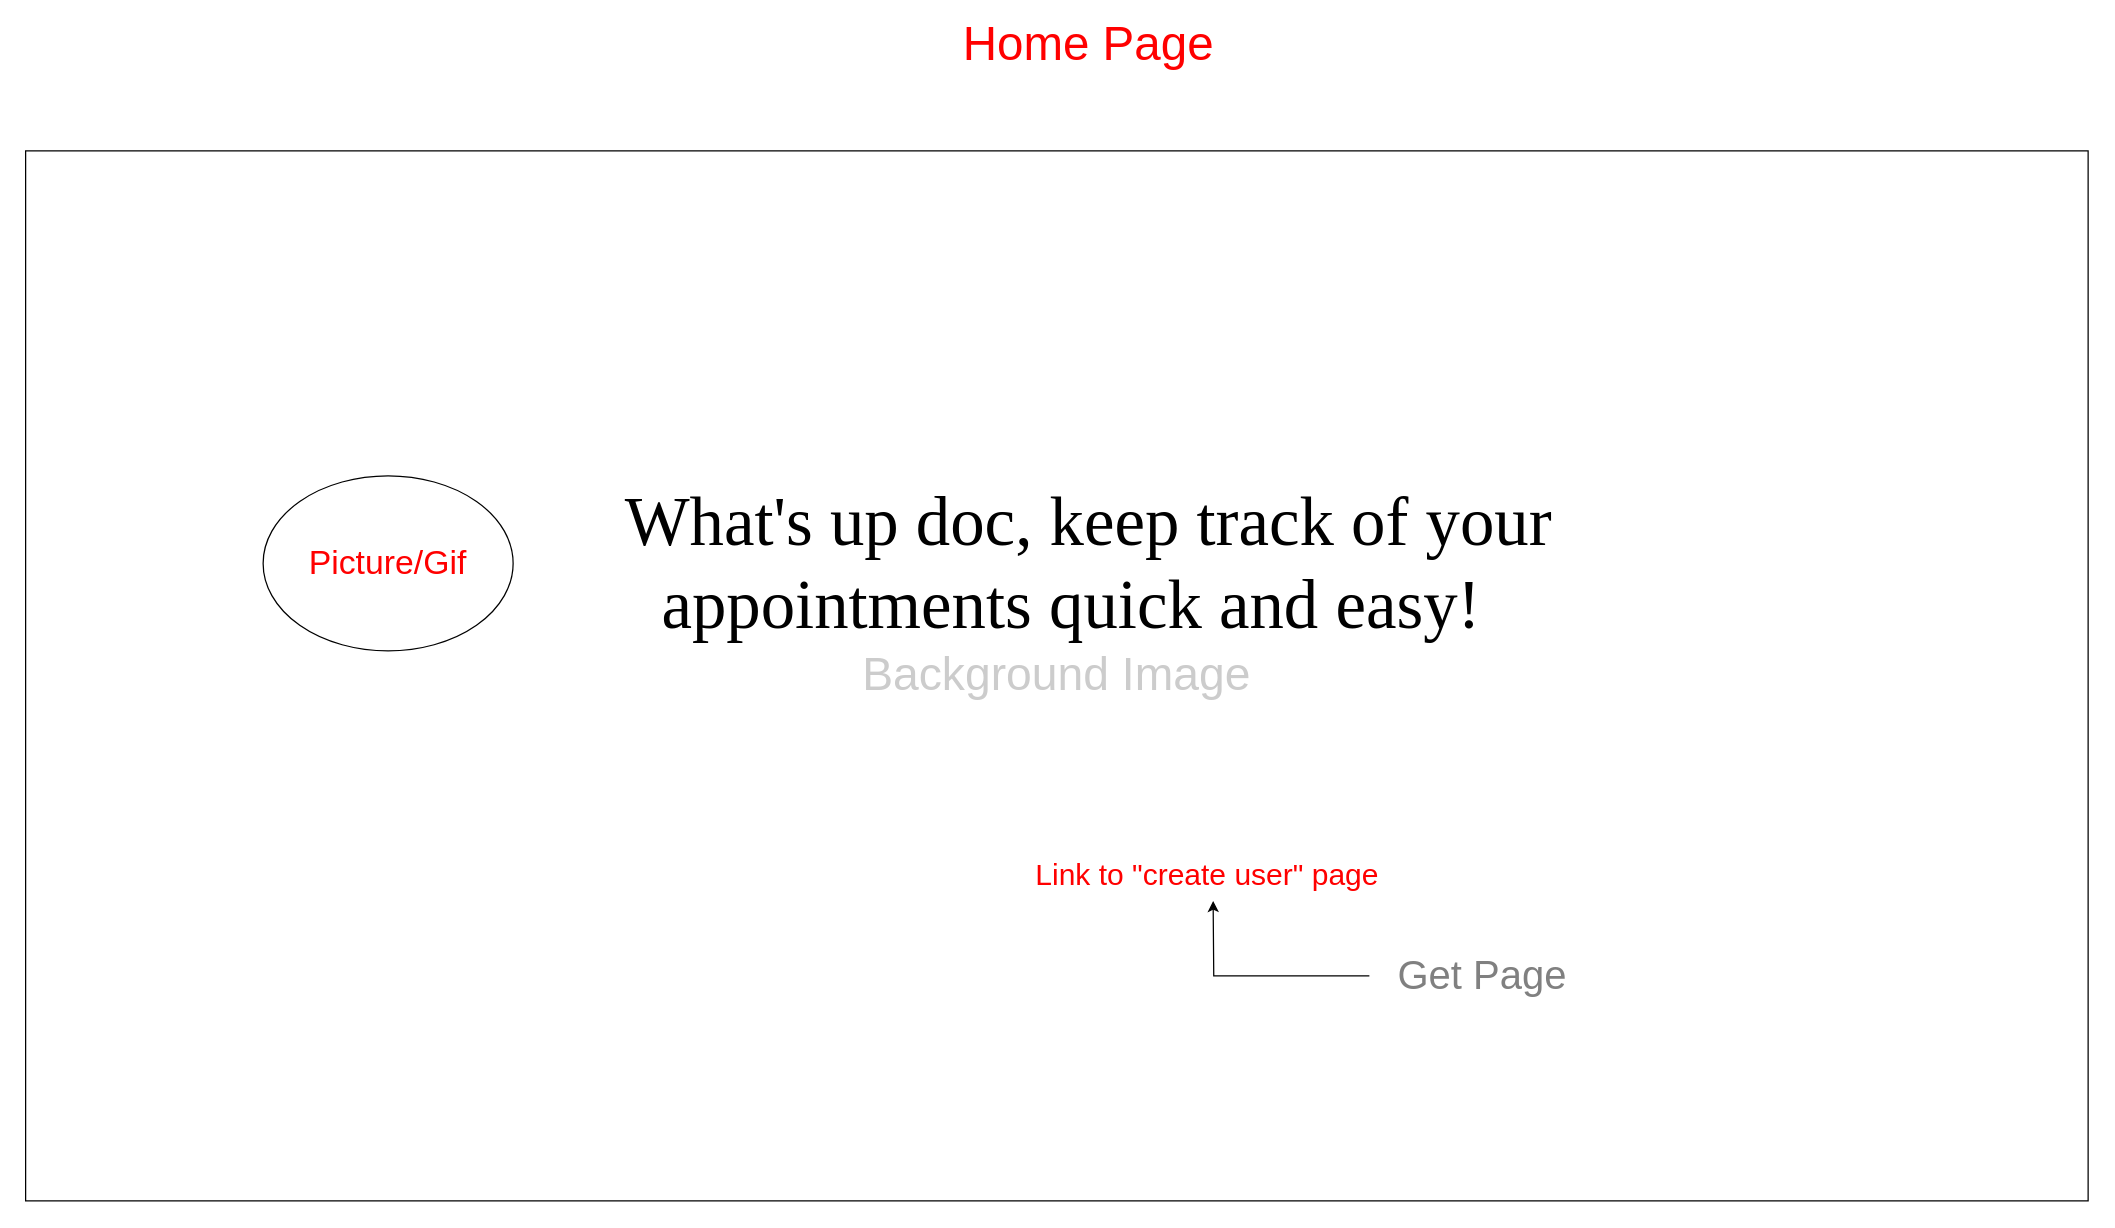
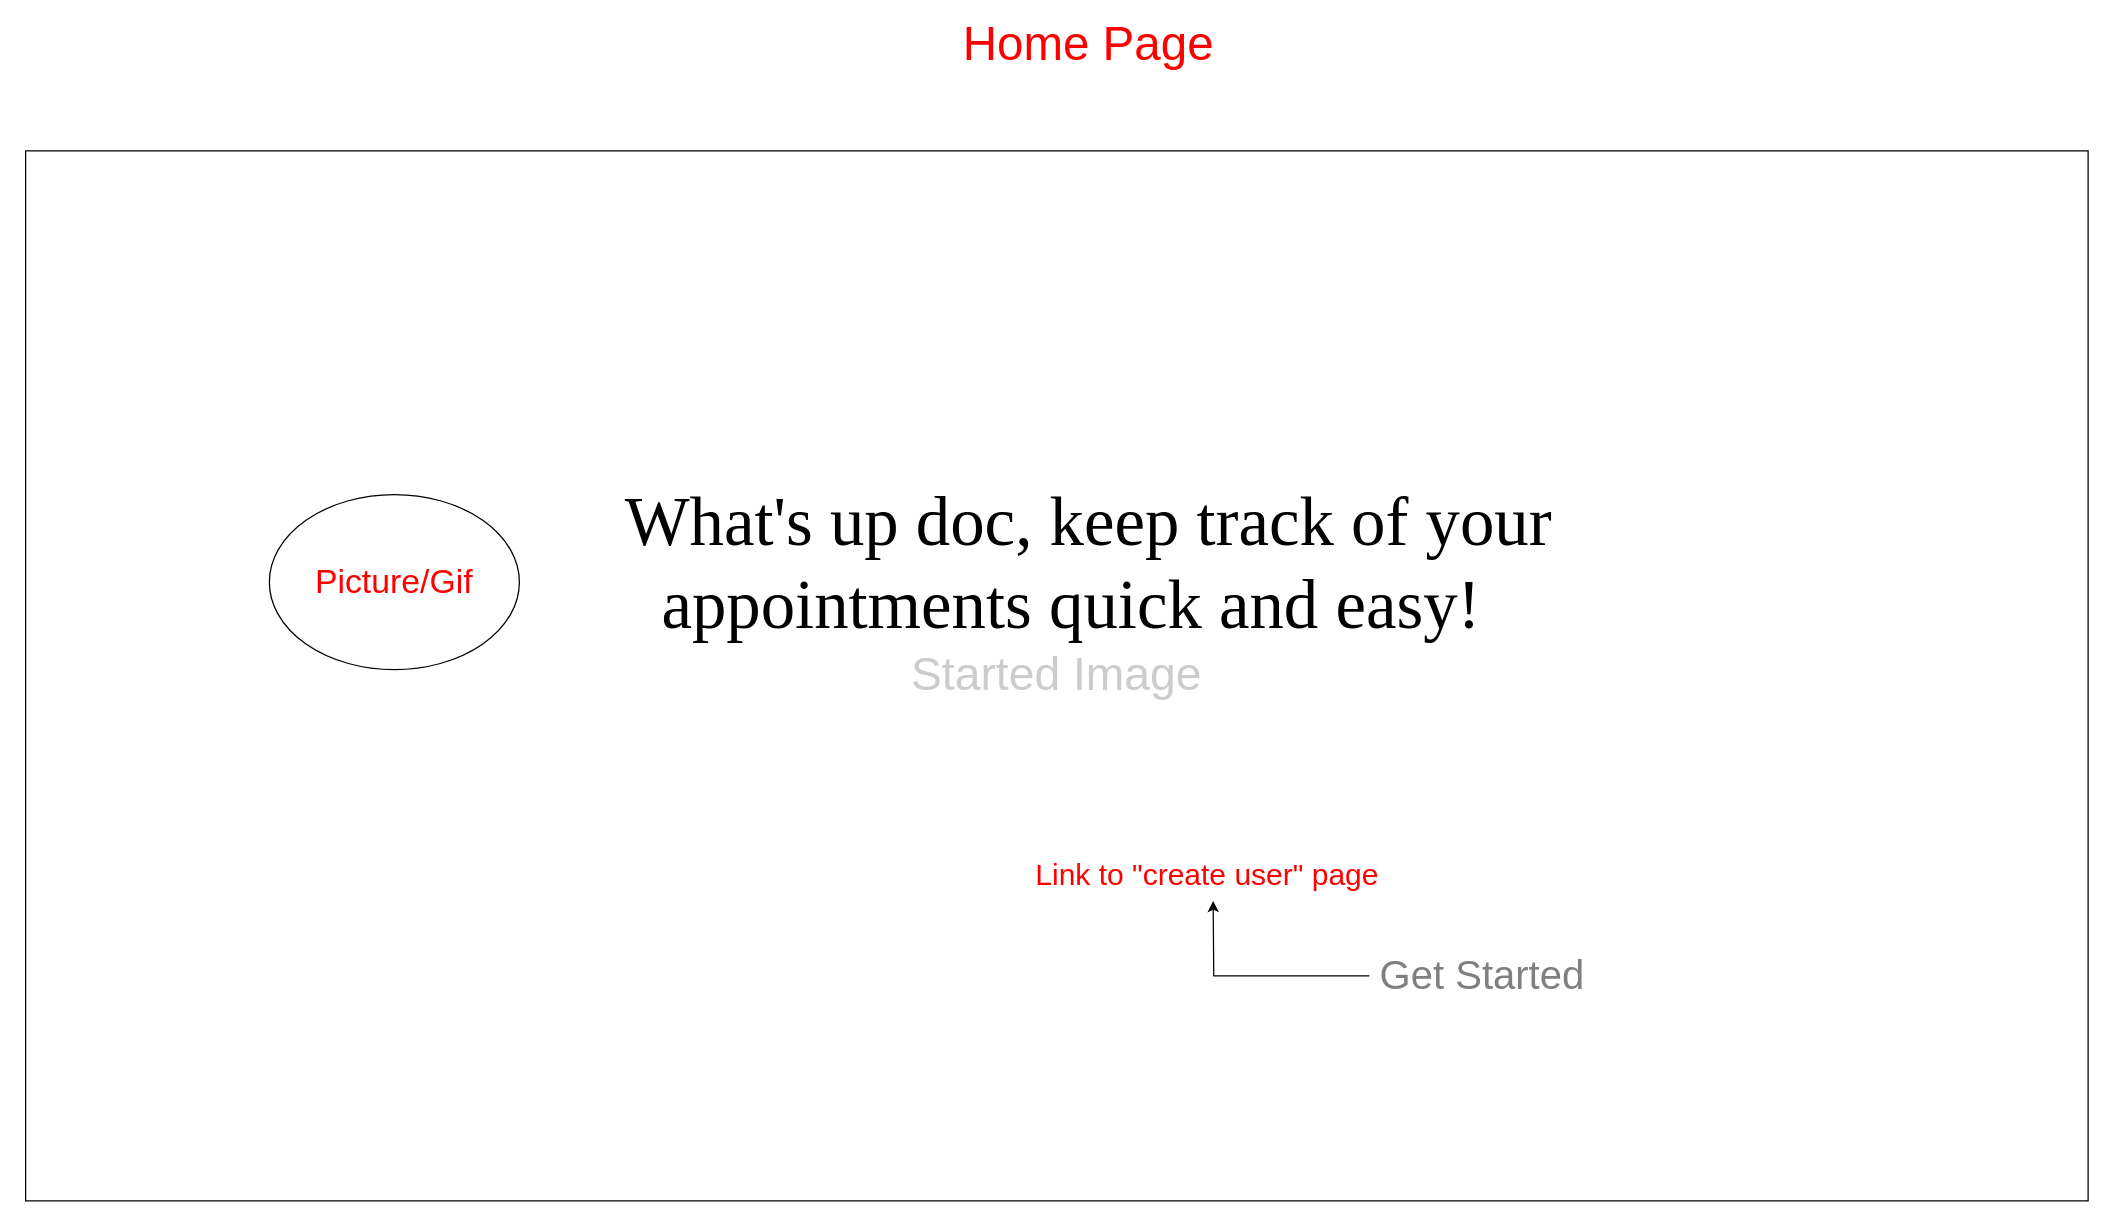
  <mxCell id="0" style=";html=1;" />
  <mxCell id="1" style=";html=1;" parent="0" />
  <mxCell id="2" value="&lt;font style=&quot;font-size: 38px&quot; color=&quot;#ff0000&quot;&gt;Home Page&lt;/font&gt;" style="text;html=1;align=center;verticalAlign=middle;resizable=0;points=[];autosize=1;" vertex="1" parent="1"><mxGeometry x="760" y="20" width="220" height="30" as="geometry" /></mxCell>
- <mxCell id="3" value="&lt;font style=&quot;font-size: 37px&quot; color=&quot;#cccccc&quot;&gt;Background Image&lt;/font&gt;" style="rounded=0;whiteSpace=wrap;html=1;" vertex="1" parent="1"><mxGeometry x="20" y="120" width="1650" height="840" as="geometry" /></mxCell>
+ <mxCell id="3" value="&lt;font style=&quot;font-size: 37px&quot; color=&quot;#cccccc&quot;&gt;Started Image&lt;/font&gt;" style="rounded=0;whiteSpace=wrap;html=1;" vertex="1" parent="1"><mxGeometry x="20" y="120" width="1650" height="840" as="geometry" /></mxCell>
  <mxCell id="4" value="&lt;font style=&quot;font-size: 55px&quot; face=&quot;Georgia&quot;&gt;What's up doc, keep track of your&lt;br&gt;appointments quick and easy!&amp;nbsp;&amp;nbsp;&lt;/font&gt;" style="text;html=1;align=center;verticalAlign=middle;resizable=0;points=[];autosize=1;" vertex="1" parent="1"><mxGeometry x="460" y="420" width="820" height="60" as="geometry" /></mxCell>
  <mxCell id="5" value="" style="edgeStyle=orthogonalEdgeStyle;rounded=0;orthogonalLoop=1;jettySize=auto;html=1;" edge="1" parent="1" source="6"><mxGeometry relative="1" as="geometry"><mxPoint x="970" y="720" as="targetPoint" /></mxGeometry></mxCell>
- <mxCell id="6" value="&lt;font style=&quot;font-size: 32px&quot; color=&quot;#808080&quot;&gt;Get Page&lt;/font&gt;" style="text;html=1;align=center;verticalAlign=middle;resizable=0;points=[];autosize=1;" vertex="1" parent="1"><mxGeometry x="1095" y="765" width="180" height="30" as="geometry" /></mxCell>
+ <mxCell id="6" value="&lt;font style=&quot;font-size: 32px&quot; color=&quot;#808080&quot;&gt;Get Started&lt;/font&gt;" style="text;html=1;align=center;verticalAlign=middle;resizable=0;points=[];autosize=1;" vertex="1" parent="1"><mxGeometry x="1095" y="765" width="180" height="30" as="geometry" /></mxCell>
  <mxCell id="7" value="&lt;font style=&quot;font-size: 24px&quot; color=&quot;#ff0000&quot;&gt;Link to &quot;create user&quot; page&lt;/font&gt;" style="text;html=1;align=center;verticalAlign=middle;resizable=0;points=[];autosize=1;" vertex="1" parent="1"><mxGeometry x="820" y="690" width="290" height="20" as="geometry" /></mxCell>
- <mxCell id="8" value="&lt;span style=&quot;font-size: 27px&quot;&gt;&lt;font color=&quot;#ff0000&quot;&gt;Picture/Gif&lt;/font&gt;&lt;/span&gt;" style="ellipse;whiteSpace=wrap;html=1;fillColor=#ffffff;" vertex="1" parent="1"><mxGeometry x="210" y="380" width="200" height="140" as="geometry" /></mxCell>
+ <mxCell id="8" value="&lt;span style=&quot;font-size: 27px&quot;&gt;&lt;font color=&quot;#ff0000&quot;&gt;Picture/Gif&lt;/font&gt;&lt;/span&gt;" style="ellipse;whiteSpace=wrap;html=1;fillColor=#ffffff;" vertex="1" parent="1"><mxGeometry x="215" y="395" width="200" height="140" as="geometry" /></mxCell>
